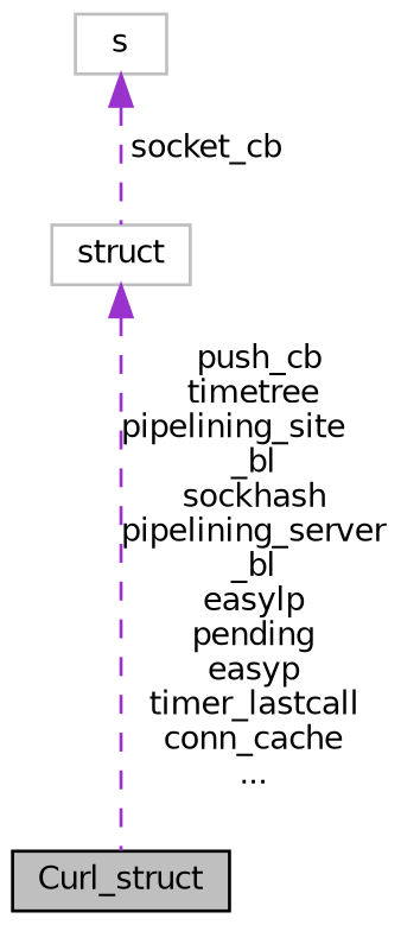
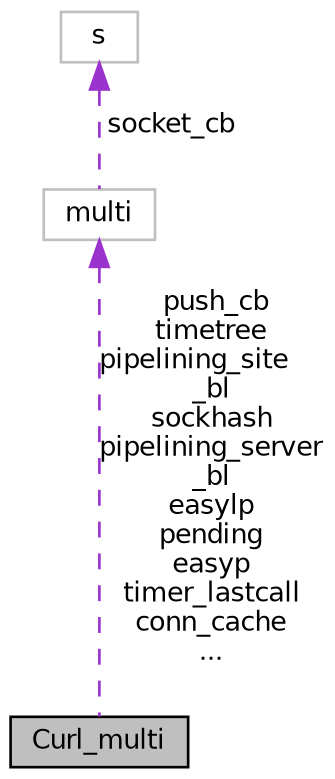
  digraph {
    node [color=grey75 fillcolor=white fontname=Helvetica fontsize=10 shape=record style=filled]
    edge [color=darkorchid3 dir=back fontname=Helvetica fontsize=10 labelfontname=Helvetica labelfontsize=10 style=dashed]
-   n1 [color=black fillcolor=grey75 fontcolor=black height=0.2 label=Curl_struct width=0.4]
-   n2 [height=0.2 label=struct width=0.4]
+   n1 [color=black fillcolor=grey75 fontcolor=black height=0.2 label=Curl_multi width=0.4]
+   n2 [height=0.2 label=multi width=0.4]
    n3 [height=0.2 label=s width=0.4]
    n2 -> n1 [label=" push_cb\ntimetree\npipelining_site\l_bl\nsockhash\npipelining_server\l_bl\neasylp\npending\neasyp\ntimer_lastcall\nconn_cache\n..."]
    n3 -> n2 [label=" socket_cb"]
  }
